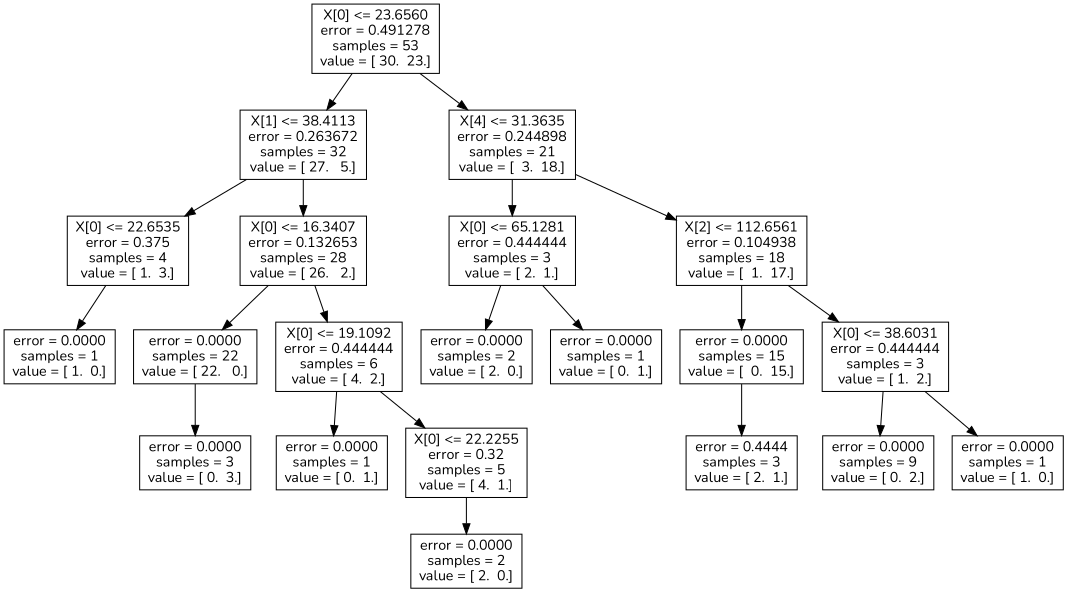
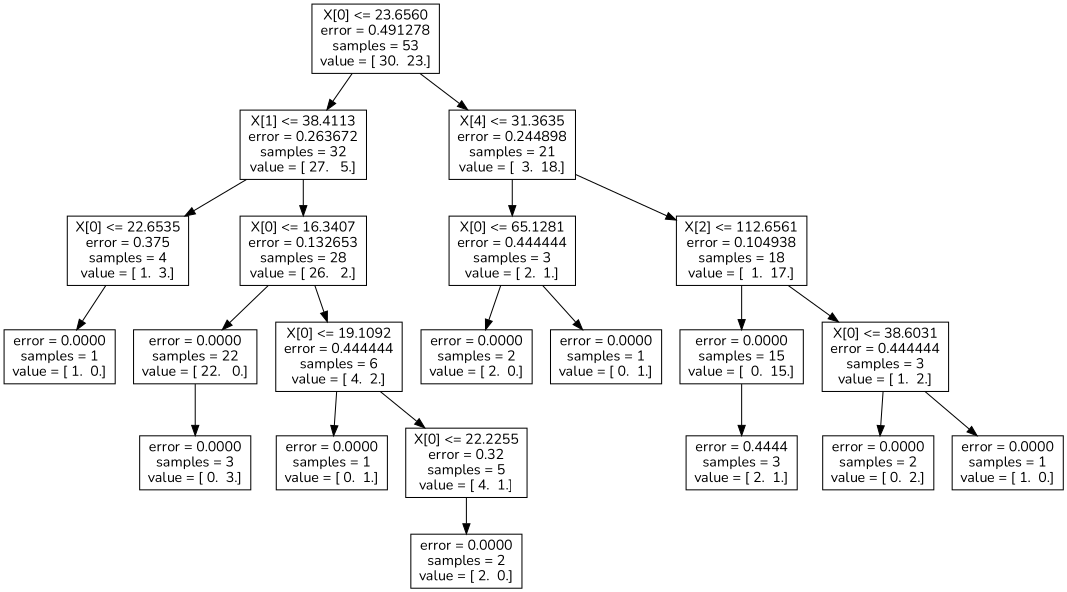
  digraph {
    fontname=Nunito
    node [fontname=Nunito shape=box]
    edge [fontname=Nunito]
    n1 [label="X[0] <= 23.6560\nerror = 0.491278\nsamples = 53\nvalue = [ 30.  23.]"]
    n2 [label="X[1] <= 38.4113\nerror = 0.263672\nsamples = 32\nvalue = [ 27.   5.]"]
    n3 [label="X[4] <= 31.3635\nerror = 0.244898\nsamples = 21\nvalue = [  3.  18.]"]
    n4 [label="X[0] <= 22.6535\nerror = 0.375\nsamples = 4\nvalue = [ 1.  3.]"]
    n5 [label="X[0] <= 16.3407\nerror = 0.132653\nsamples = 28\nvalue = [ 26.   2.]"]
    n6 [label="X[0] <= 65.1281\nerror = 0.444444\nsamples = 3\nvalue = [ 2.  1.]"]
    n7 [label="X[2] <= 112.6561\nerror = 0.104938\nsamples = 18\nvalue = [  1.  17.]"]
    n8 [label="error = 0.0000\nsamples = 1\nvalue = [ 1.  0.]"]
    n9 [label="error = 0.0000\nsamples = 22\nvalue = [ 22.   0.]"]
    n10 [label="X[0] <= 19.1092\nerror = 0.444444\nsamples = 6\nvalue = [ 4.  2.]"]
    n11 [label="error = 0.0000\nsamples = 3\nvalue = [ 0.  3.]"]
    n12 [label="error = 0.0000\nsamples = 1\nvalue = [ 0.  1.]"]
    n13 [label="X[0] <= 22.2255\nerror = 0.32\nsamples = 5\nvalue = [ 4.  1.]"]
    n14 [label="error = 0.0000\nsamples = 2\nvalue = [ 2.  0.]"]
    n15 [label="error = 0.4444\nsamples = 3\nvalue = [ 2.  1.]"]
    n16 [label="error = 0.0000\nsamples = 2\nvalue = [ 2.  0.]"]
    n17 [label="error = 0.0000\nsamples = 1\nvalue = [ 0.  1.]"]
    n18 [label="error = 0.0000\nsamples = 15\nvalue = [  0.  15.]"]
    n19 [label="X[0] <= 38.6031\nerror = 0.444444\nsamples = 3\nvalue = [ 1.  2.]"]
-   n20 [label="error = 0.0000\nsamples = 9\nvalue = [ 0.  2.]"]
+   n20 [label="error = 0.0000\nsamples = 2\nvalue = [ 0.  2.]"]
    n21 [label="error = 0.0000\nsamples = 1\nvalue = [ 1.  0.]"]
    n1 -> n2
    n1 -> n3
    n2 -> n4
    n2 -> n5
    n3 -> n6
    n3 -> n7
    n4 -> n8
    n5 -> n9
    n5 -> n10
    n6 -> n16
    n6 -> n17
    n7 -> n18
    n7 -> n19
    n9 -> n11
    n10 -> n12
    n10 -> n13
    n13 -> n14
    n18 -> n15
    n19 -> n20
    n19 -> n21
  }
